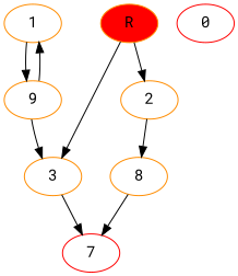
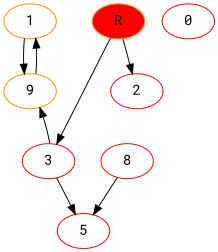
  digraph {
    fontname="Roboto Mono"
    node [color=darkorange fontname="Roboto Mono"]
    edge [fontname="Roboto Mono"]
    1
    n2 [label=9]
-   8
-   2
-   7 [color=red]
-   3
+   8 [color=red]
+   2 [color=red]
+   7 [color=red label=5]
+   3 [color=red]
    n7 [color=red label=0]
    R [fillcolor="#ff0000" style=filled]
    1 -> n2
    n2 -> 1
    8 -> 7
-   2 -> 8
-   n2 -> 3
+   3 -> n2
    3 -> 7
    R -> 2
    R -> 3
  }
